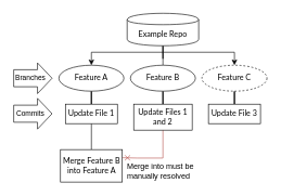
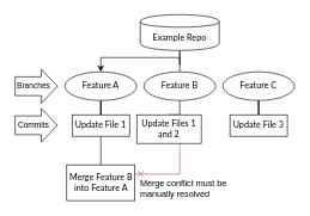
  <mxCell id="0" />
  <mxCell id="1" parent="0" />
  <mxCell id="2" style="edgeStyle=orthogonalEdgeStyle;rounded=0;orthogonalLoop=1;jettySize=auto;html=1;entryX=0.5;entryY=0;entryDx=0;entryDy=0;fontFamily=Lato;" parent="1" source="5" target="7" edge="1"><mxGeometry relative="1" as="geometry"><Array as="points"><mxPoint x="250" y="80" /><mxPoint x="140" y="80" /></Array></mxGeometry></mxCell>
  <mxCell id="3" style="edgeStyle=orthogonalEdgeStyle;rounded=0;orthogonalLoop=1;jettySize=auto;html=1;fontFamily=Lato;endArrow=none;" parent="1" source="5" target="9" edge="1"><mxGeometry relative="1" as="geometry" /></mxCell>
- <mxCell id="4" style="edgeStyle=orthogonalEdgeStyle;rounded=0;orthogonalLoop=1;jettySize=auto;html=1;entryX=0.5;entryY=0;entryDx=0;entryDy=0;fontFamily=Lato;" parent="1" source="5" target="11" edge="1"><mxGeometry relative="1" as="geometry"><Array as="points"><mxPoint x="250" y="80" /><mxPoint x="360" y="80" /></Array></mxGeometry></mxCell>
  <mxCell id="5" value="Example Repo" style="shape=cylinder;whiteSpace=wrap;html=1;boundedLbl=1;backgroundOutline=1;fontFamily=Lato;" parent="1" vertex="1"><mxGeometry x="195" y="20" width="110" height="50" as="geometry" /></mxCell>
  <mxCell id="6" style="edgeStyle=orthogonalEdgeStyle;rounded=0;orthogonalLoop=1;jettySize=auto;html=1;fontFamily=Lato;endArrow=none;endFill=0;" parent="1" source="7" target="13" edge="1"><mxGeometry relative="1" as="geometry" /></mxCell>
  <mxCell id="7" value="Feature A" style="ellipse;whiteSpace=wrap;html=1;fontFamily=Lato;" parent="1" vertex="1"><mxGeometry x="90" y="100" width="100" height="40" as="geometry" /></mxCell>
  <mxCell id="8" style="edgeStyle=orthogonalEdgeStyle;rounded=0;orthogonalLoop=1;jettySize=auto;html=1;entryX=0.5;entryY=0;entryDx=0;entryDy=0;fontFamily=Lato;endArrow=none;endFill=0;" parent="1" source="9" target="15" edge="1"><mxGeometry relative="1" as="geometry" /></mxCell>
  <mxCell id="9" value="Feature B" style="ellipse;whiteSpace=wrap;html=1;fontFamily=Lato;" parent="1" vertex="1"><mxGeometry x="200" y="100" width="100" height="40" as="geometry" /></mxCell>
  <mxCell id="10" style="edgeStyle=orthogonalEdgeStyle;rounded=0;orthogonalLoop=1;jettySize=auto;html=1;fontFamily=Lato;endArrow=none;endFill=0;" parent="1" source="11" target="16" edge="1"><mxGeometry relative="1" as="geometry" /></mxCell>
- <mxCell id="11" value="Feature C" style="ellipse;whiteSpace=wrap;html=1;fontFamily=Lato;dashed=1;" parent="1" vertex="1"><mxGeometry x="310" y="100" width="100" height="40" as="geometry" /></mxCell>
+ <mxCell id="11" value="Feature C" style="ellipse;whiteSpace=wrap;html=1;fontFamily=Lato;" parent="1" vertex="1"><mxGeometry x="310" y="100" width="100" height="40" as="geometry" /></mxCell>
  <mxCell id="12" style="edgeStyle=orthogonalEdgeStyle;rounded=0;orthogonalLoop=1;jettySize=auto;html=1;endArrow=none;endFill=0;" parent="1" source="13" target="21" edge="1"><mxGeometry relative="1" as="geometry" /></mxCell>
  <mxCell id="13" value="Update File 1" style="rounded=0;whiteSpace=wrap;html=1;fontFamily=Lato;" parent="1" vertex="1"><mxGeometry x="100" y="160" width="80" height="30" as="geometry" /></mxCell>
  <mxCell id="14" style="edgeStyle=orthogonalEdgeStyle;rounded=0;orthogonalLoop=1;jettySize=auto;html=1;endArrow=cross;endFill=0;entryX=1;entryY=0.25;entryDx=0;entryDy=0;fillColor=#f8cecc;strokeColor=#b85450;" parent="1" source="15" target="21" edge="1"><mxGeometry relative="1" as="geometry"><mxPoint x="140" y="210" as="targetPoint" /><Array as="points"><mxPoint x="250" y="243" /><mxPoint x="210" y="243" /></Array></mxGeometry></mxCell>
- <mxCell id="15" value="Update Files 1 and 2" style="rounded=0;whiteSpace=wrap;html=1;fontFamily=Lato;" parent="1" vertex="1"><mxGeometry x="205" y="160" width="90" height="40" as="geometry" /></mxCell>
+ <mxCell id="15" value="Update Files 1 and 2" style="rounded=0;whiteSpace=wrap;html=1;fontFamily=Lato;" parent="1" vertex="1"><mxGeometry x="190" y="160" width="90" height="40" as="geometry" /></mxCell>
  <mxCell id="16" value="Update File 3" style="rounded=0;whiteSpace=wrap;html=1;fontFamily=Lato;" parent="1" vertex="1"><mxGeometry x="320" y="160" width="80" height="30" as="geometry" /></mxCell>
  <mxCell id="17" value="" style="shape=flexArrow;endArrow=classic;html=1;width=26.286;endSize=7.143;" parent="1" edge="1"><mxGeometry width="50" height="50" relative="1" as="geometry"><mxPoint x="20" y="174.71" as="sourcePoint" /><mxPoint x="80" y="174.71" as="targetPoint" /></mxGeometry></mxCell>
  <mxCell id="18" value="Commits" style="edgeLabel;html=1;align=center;verticalAlign=middle;resizable=0;points=[];" parent="17" vertex="1" connectable="0"><mxGeometry x="0.248" y="-2" relative="1" as="geometry"><mxPoint x="-11.14" y="-2.71" as="offset" /></mxGeometry></mxCell>
  <mxCell id="19" value="" style="shape=flexArrow;endArrow=classic;html=1;width=26.286;endSize=7.143;" parent="1" edge="1"><mxGeometry width="50" height="50" relative="1" as="geometry"><mxPoint x="20" y="120.07" as="sourcePoint" /><mxPoint x="80" y="120.07" as="targetPoint" /></mxGeometry></mxCell>
  <mxCell id="20" value="Branches" style="edgeLabel;html=1;align=center;verticalAlign=middle;resizable=0;points=[];" parent="19" vertex="1" connectable="0"><mxGeometry x="0.248" y="-2" relative="1" as="geometry"><mxPoint x="-11.14" y="-2.71" as="offset" /></mxGeometry></mxCell>
  <mxCell id="21" value="Merge Feature B into Feature A" style="rounded=0;whiteSpace=wrap;html=1;fontFamily=Lato;" parent="1" vertex="1"><mxGeometry x="92.5" y="230" width="95" height="50" as="geometry" /></mxCell>
- <mxCell id="22" value="Merge into must be &lt;br&gt;manually resolved" style="text;html=1;align=left;verticalAlign=middle;resizable=0;points=[];autosize=1;fontColor=#000000;" parent="1" vertex="1"><mxGeometry x="193" y="249" width="140" height="30" as="geometry" /></mxCell>
+ <mxCell id="22" value="Merge conflict must be &lt;br&gt;manually resolved" style="text;html=1;align=left;verticalAlign=middle;resizable=0;points=[];autosize=1;fontColor=#000000;" parent="1" vertex="1"><mxGeometry x="193" y="249" width="140" height="30" as="geometry" /></mxCell>
